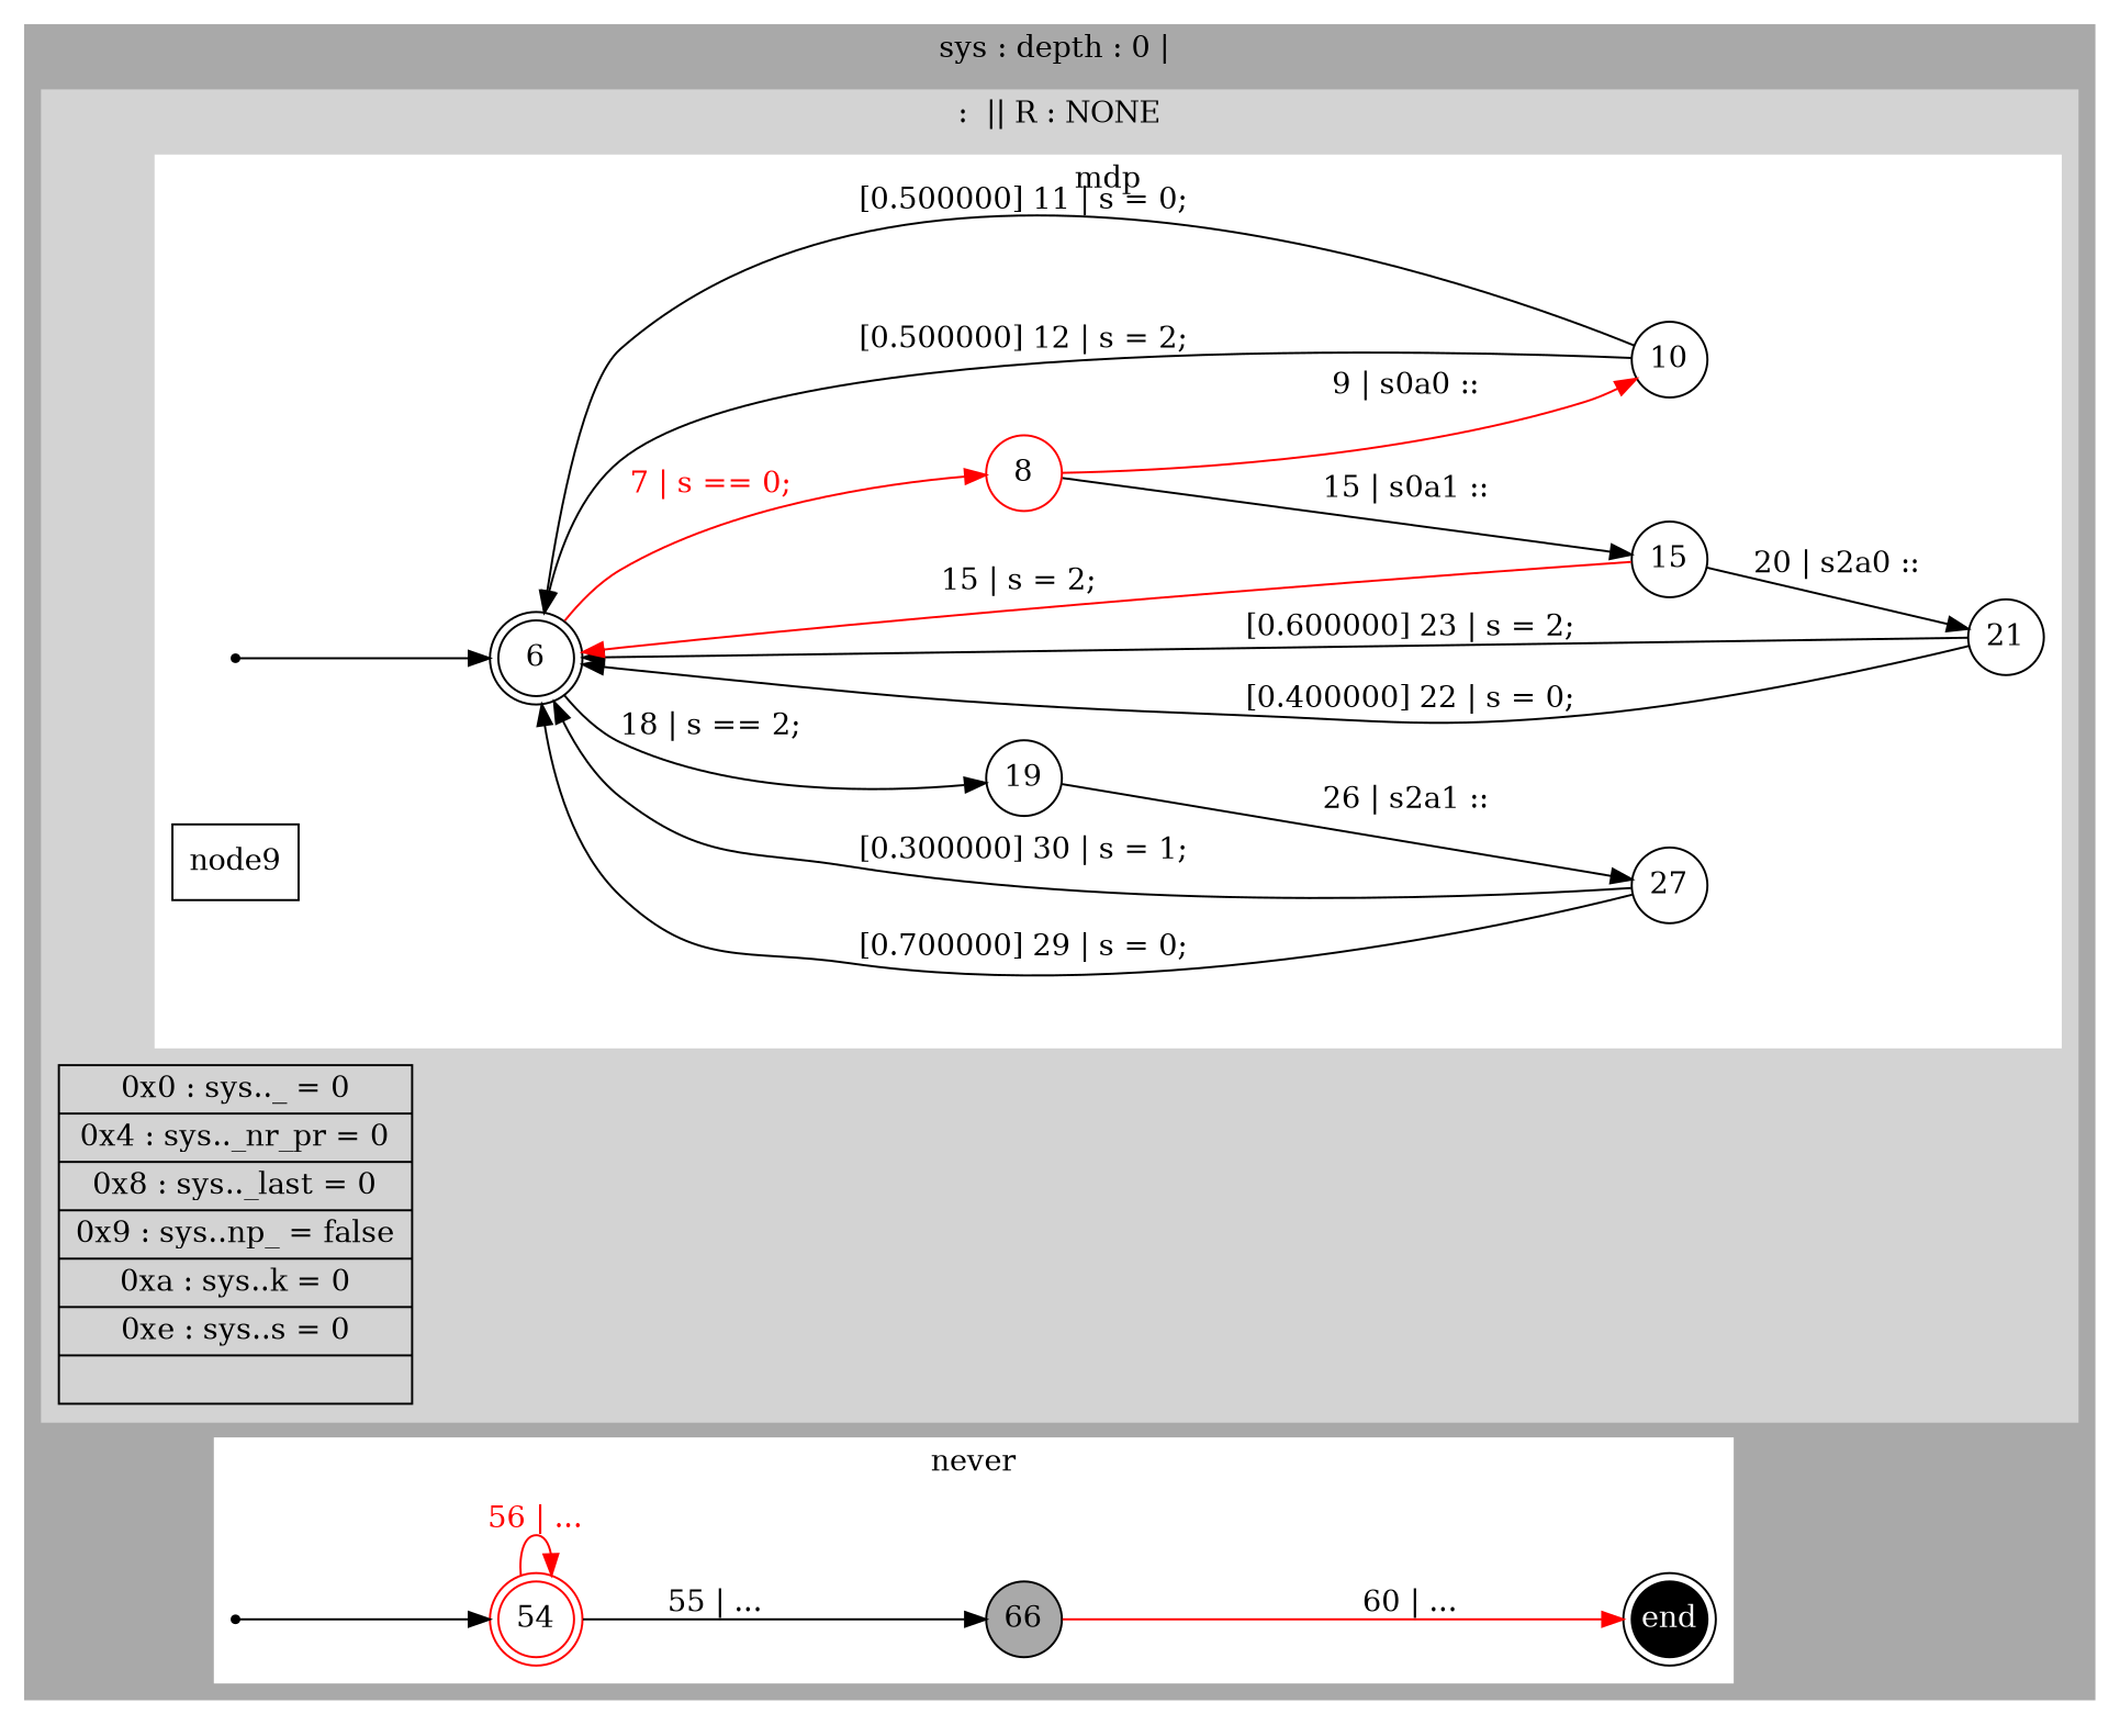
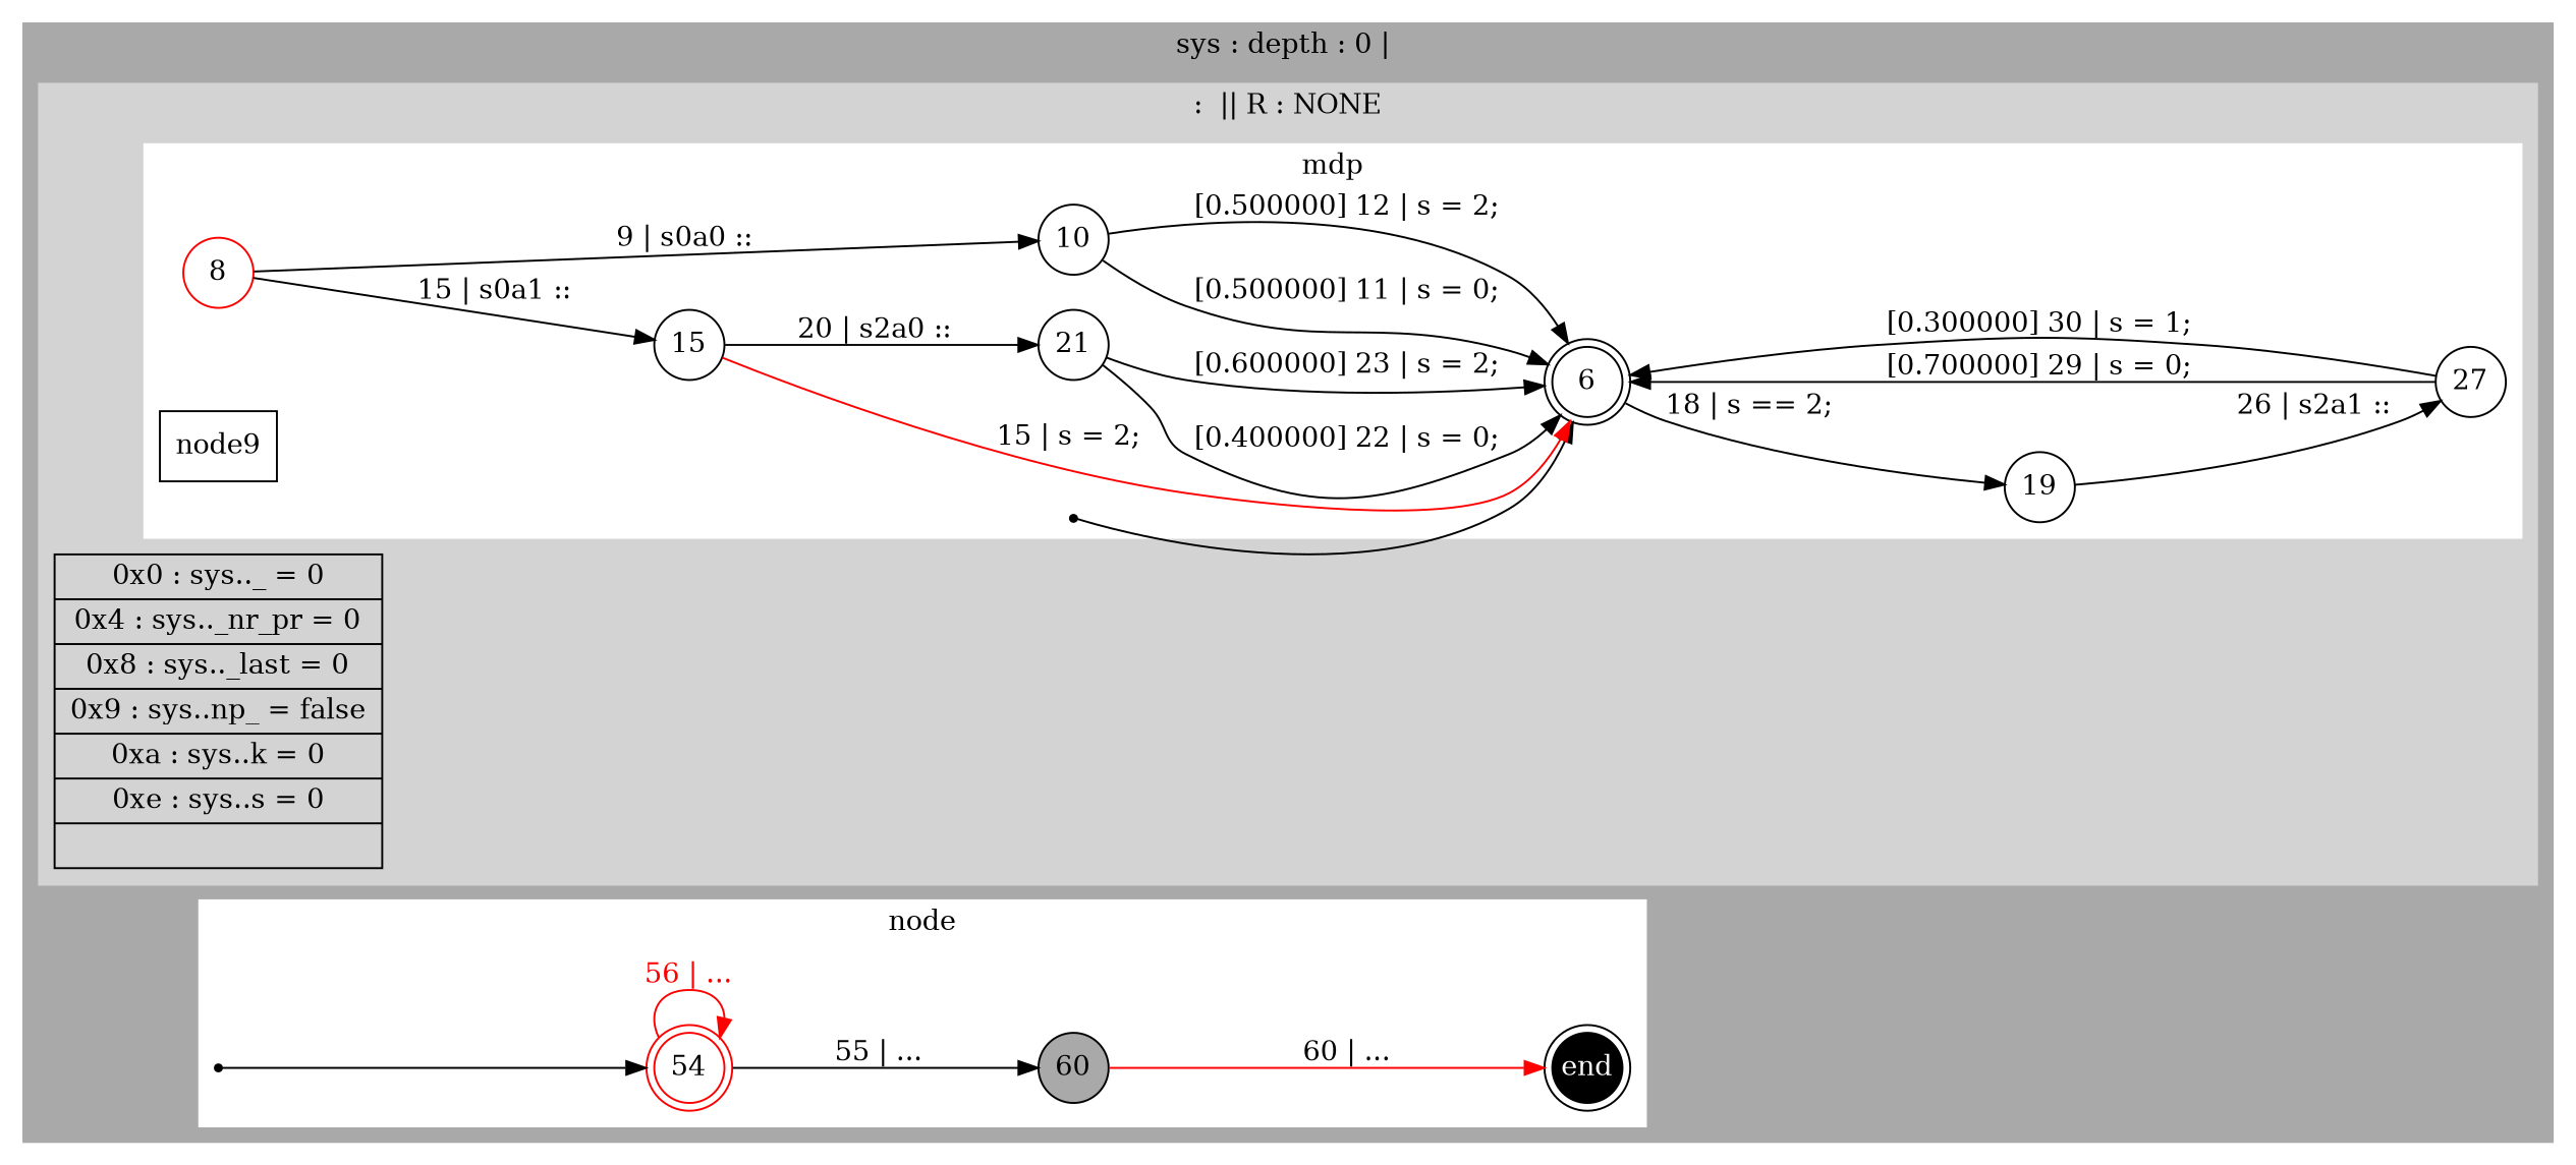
  digraph {
    rankdir=LR
    node [fixedsize=true shape=circle]
    n1 [label=6 shape=doublecircle]
    n2 [label=19]
    n3 [color=red label=8]
    s93824994283673 [shape=point fixedsize=""]
    node9 [shape=record fixedsize=""]
    n6 [label=27]
    n7 [label=21]
    n8 [label=15]
    n9 [label=10]
    n10 [label="0x0   :   sys.._                  = 0\n | 0x4   :   sys.._nr_pr             = 0\n | 0x8   :   sys.._last              = 0\n | 0x9   :   sys..np_                = false\n | 0xa   :   sys..k                  = 0\n | 0xe   :   sys..s                  = 0\n | " shape=record fixedsize=""]
    n11 [color=red label=54 shape=doublecircle]
-   n12 [fillcolor=darkgrey label=66 style=filled]
+   n12 [fillcolor=darkgrey label=60 style=filled]
    s93824994319632 [shape=point fixedsize=""]
    n14 [fillcolor=black fontcolor=white label=end shape=doublecircle style=filled]
    subgraph cluster_1 {
      color=darkgrey
      label=" sys : depth : 0 |  "
      style=filled
      subgraph cluster_2 {
        color=lightgrey
        label="  :  || R : NONE  "
        style=filled
        n10
        subgraph cluster_3 {
          color=white
          label=mdp
          style=filled
          n1
          n2
          n3
          s93824994283673
          node9
          n6
          n7
          n8
          n9
        }
      }
      subgraph cluster_4 {
        color=white
-       label=" never "
+       label=" node "
        style=filled
        n11
        n12
        s93824994319632
        n14
      }
    }
    n1 -> n2 [label="18 | s == 2; "]
-   n1 -> n3 [color=red fontcolor=red label="7 | s == 0; "]
    n2 -> n6 [label="26 | s2a1 :: "]
    n3 -> n8 [label="15 | s0a1 :: "]
-   n3 -> n9 [label="9 | s0a0 :: " color=red]
+   n3 -> n9 [label="9 | s0a0 :: "]
    s93824994283673 -> n1
    n6 -> n1 [label=" [0.700000] 29 | s = 0; "]
    n6 -> n1 [label=" [0.300000] 30 | s = 1; "]
    n7 -> n1 [label=" [0.400000] 22 | s = 0; "]
    n7 -> n1 [label=" [0.600000] 23 | s = 2; "]
    n8 -> n1 [color=red label="15 | s = 2; "]
    n8 -> n7 [label="20 | s2a0 :: "]
    n9 -> n1 [label=" [0.500000] 11 | s = 0; "]
    n9 -> n1 [label=" [0.500000] 12 | s = 2; "]
    n11 -> n11 [color=red fontcolor=red label="56 | ..."]
    n11 -> n12 [label="55 | ..."]
    n12 -> n14 [color=red label="60 | ..."]
    s93824994319632 -> n11
  }
